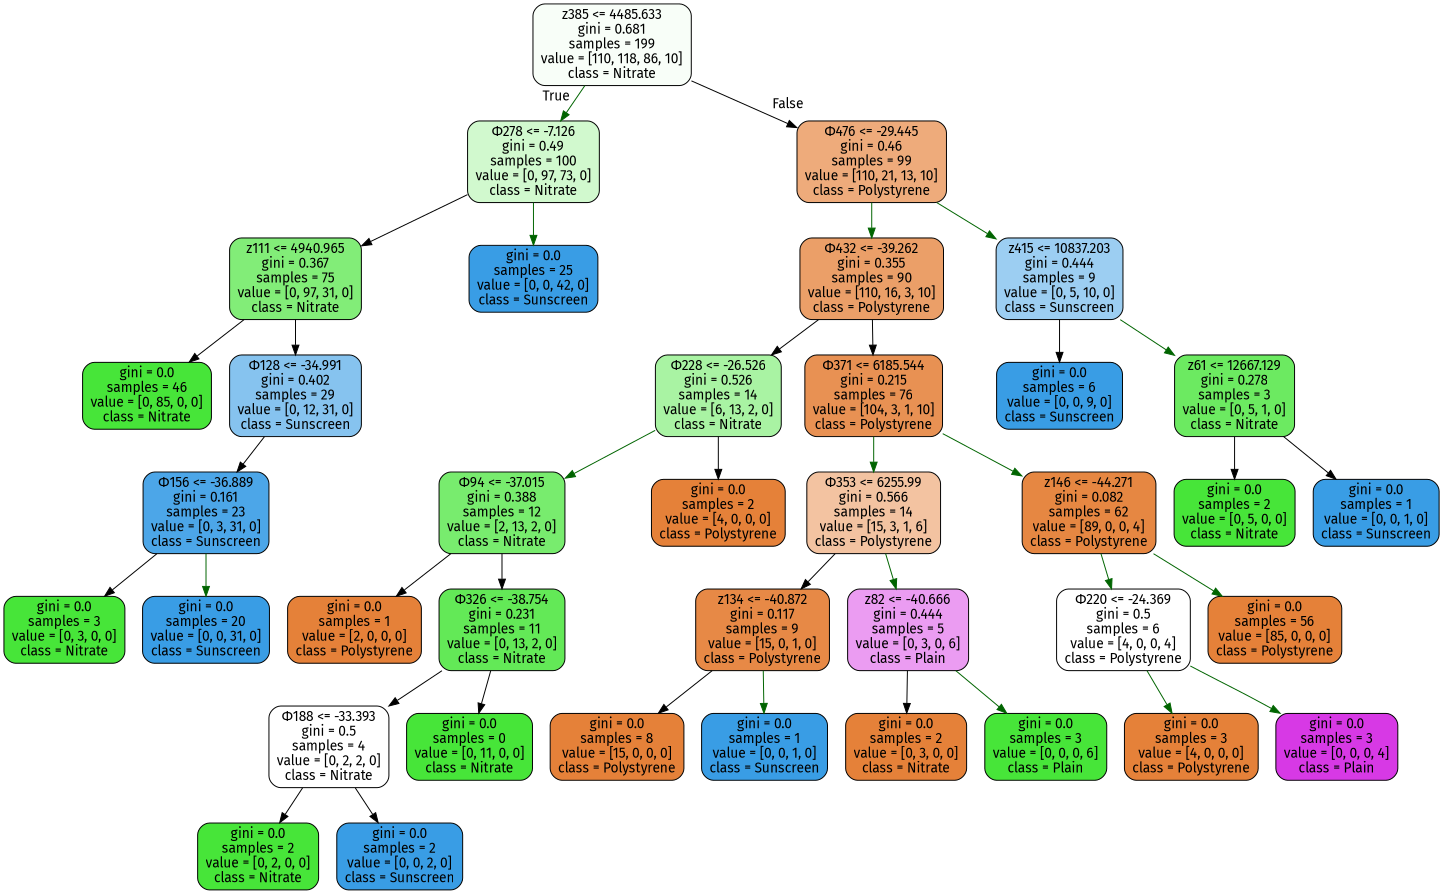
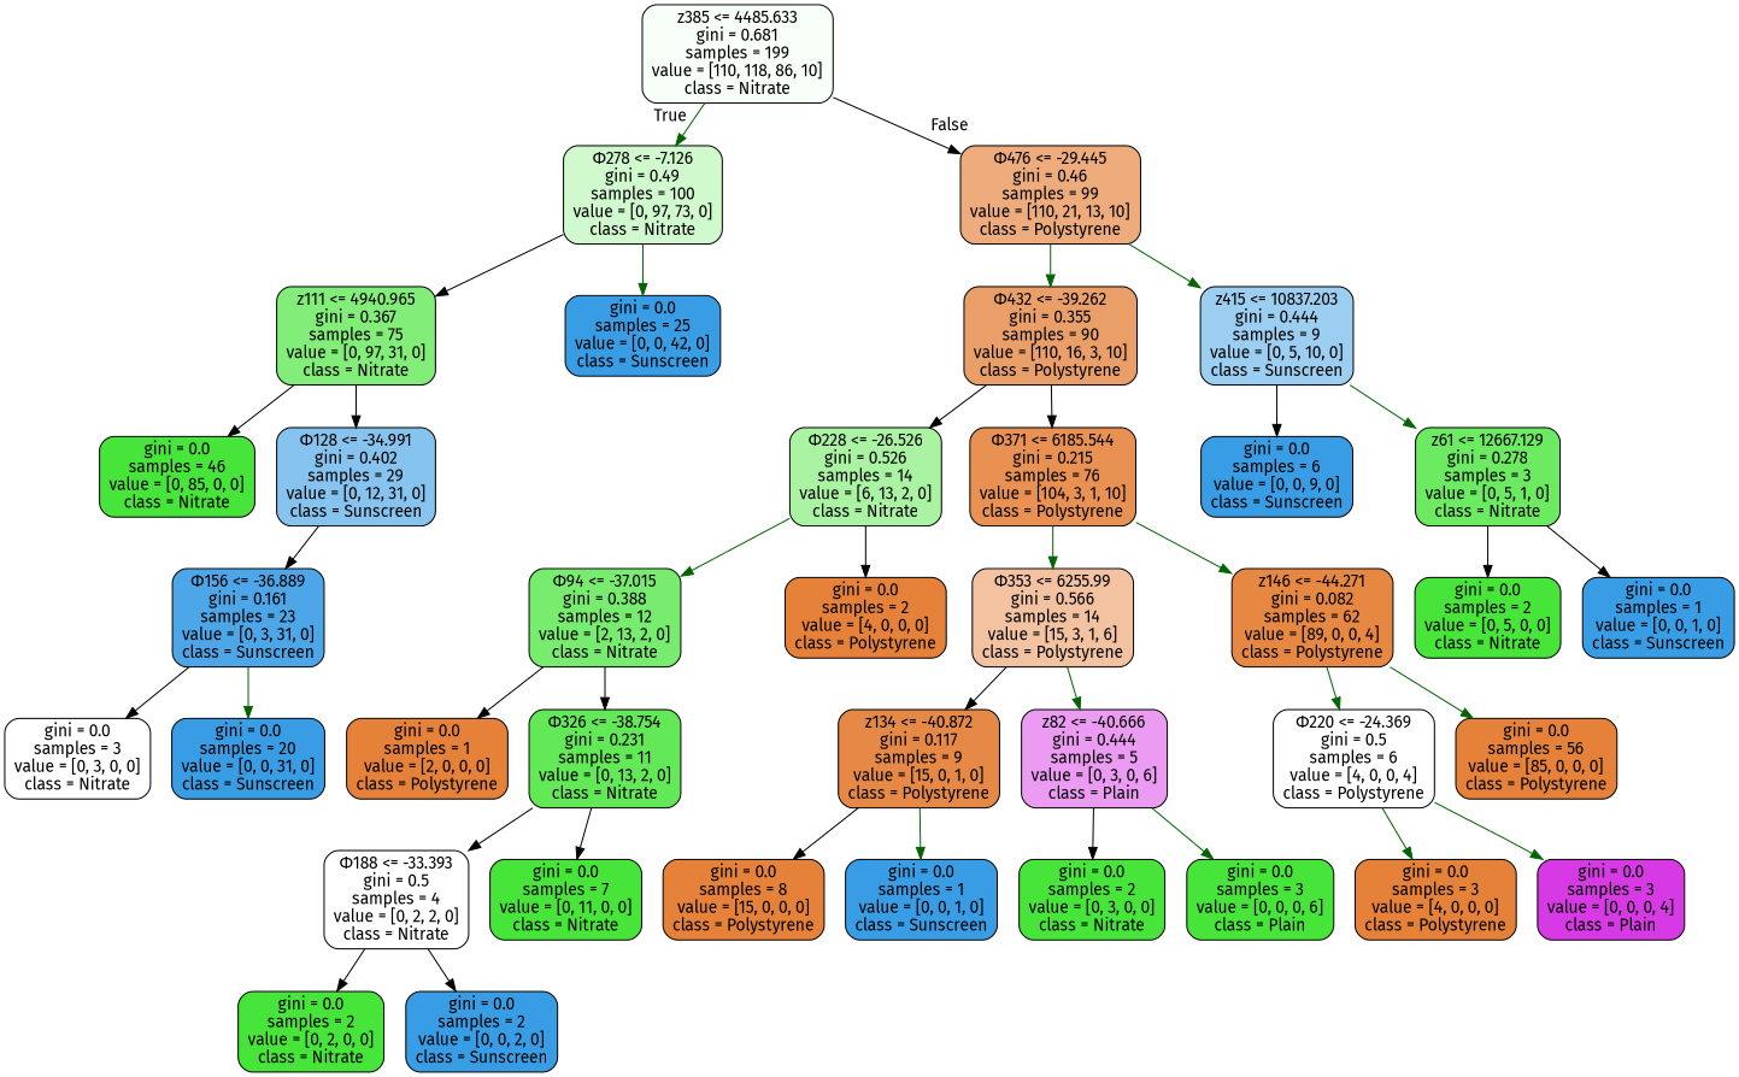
  digraph {
    fontname="Fira Sans"
    node [color=black fillcolor="#47e539" fontname="Fira Sans" shape=box style="filled, rounded"]
    edge [color=black fontname="Fira Sans"]
    n1 [fillcolor="#f8fef8" label="z385 <= 4485.633\ngini = 0.681\nsamples = 199\nvalue = [110, 118, 86, 10]\nclass = Nitrate"]
    n2 [fillcolor="#d1f9ce" label="Φ278 <= -7.126\ngini = 0.49\nsamples = 100\nvalue = [0, 97, 73, 0]\nclass = Nitrate"]
    n3 [fillcolor="#eeab7b" label="Φ476 <= -29.445\ngini = 0.46\nsamples = 99\nvalue = [110, 21, 13, 10]\nclass = Polystyrene"]
    n4 [fillcolor="#82ed78" label="z111 <= 4940.965\ngini = 0.367\nsamples = 75\nvalue = [0, 97, 31, 0]\nclass = Nitrate"]
    n5 [fillcolor="#399de5" label="gini = 0.0\nsamples = 25\nvalue = [0, 0, 42, 0]\nclass = Sunscreen"]
    n6 [fillcolor="#eb9f68" label="Φ432 <= -39.262\ngini = 0.355\nsamples = 90\nvalue = [110, 16, 3, 10]\nclass = Polystyrene"]
    n7 [fillcolor="#9ccef2" label="z415 <= 10837.203\ngini = 0.444\nsamples = 9\nvalue = [0, 5, 10, 0]\nclass = Sunscreen"]
    n8 [label="gini = 0.0\nsamples = 46\nvalue = [0, 85, 0, 0]\nclass = Nitrate"]
    n9 [fillcolor="#86c3ef" label="Φ128 <= -34.991\ngini = 0.402\nsamples = 29\nvalue = [0, 12, 31, 0]\nclass = Sunscreen"]
    n10 [fillcolor="#4ca6e8" label="Φ156 <= -36.889\ngini = 0.161\nsamples = 23\nvalue = [0, 3, 31, 0]\nclass = Sunscreen"]
-   n11 [label="gini = 0.0\nsamples = 3\nvalue = [0, 3, 0, 0]\nclass = Nitrate"]
+   n11 [fillcolor="#ffffff" label="gini = 0.0\nsamples = 3\nvalue = [0, 3, 0, 0]\nclass = Nitrate"]
    n12 [fillcolor="#399de5" label="gini = 0.0\nsamples = 20\nvalue = [0, 0, 31, 0]\nclass = Sunscreen"]
    n13 [fillcolor="#a9f3a3" label="Φ228 <= -26.526\ngini = 0.526\nsamples = 14\nvalue = [6, 13, 2, 0]\nclass = Nitrate"]
    n14 [fillcolor="#e89153" label="Φ371 <= 6185.544\ngini = 0.215\nsamples = 76\nvalue = [104, 3, 1, 10]\nclass = Polystyrene"]
    n15 [fillcolor="#399de5" label="gini = 0.0\nsamples = 6\nvalue = [0, 0, 9, 0]\nclass = Sunscreen"]
    n16 [fillcolor="#6cea61" label="z61 <= 12667.129\ngini = 0.278\nsamples = 3\nvalue = [0, 5, 1, 0]\nclass = Nitrate"]
    n17 [fillcolor="#78ec6e" label="Φ94 <= -37.015\ngini = 0.388\nsamples = 12\nvalue = [2, 13, 2, 0]\nclass = Nitrate"]
    n18 [fillcolor="#e58139" label="gini = 0.0\nsamples = 2\nvalue = [4, 0, 0, 0]\nclass = Polystyrene"]
    n19 [fillcolor="#f3c3a1" label="Φ353 <= 6255.99\ngini = 0.566\nsamples = 14\nvalue = [15, 3, 1, 6]\nclass = Polystyrene"]
    n20 [fillcolor="#e68742" label="z146 <= -44.271\ngini = 0.082\nsamples = 62\nvalue = [89, 0, 0, 4]\nclass = Polystyrene"]
    n21 [fillcolor="#e58139" label="gini = 0.0\nsamples = 1\nvalue = [2, 0, 0, 0]\nclass = Polystyrene"]
    n22 [fillcolor="#63e957" label="Φ326 <= -38.754\ngini = 0.231\nsamples = 11\nvalue = [0, 13, 2, 0]\nclass = Nitrate"]
    n23 [fillcolor="#ffffff" label="Φ188 <= -33.393\ngini = 0.5\nsamples = 4\nvalue = [0, 2, 2, 0]\nclass = Nitrate"]
-   n24 [label="gini = 0.0\nsamples = 0\nvalue = [0, 11, 0, 0]\nclass = Nitrate"]
+   n24 [label="gini = 0.0\nsamples = 7\nvalue = [0, 11, 0, 0]\nclass = Nitrate"]
    n25 [label="gini = 0.0\nsamples = 2\nvalue = [0, 2, 0, 0]\nclass = Nitrate"]
    n26 [fillcolor="#399de5" label="gini = 0.0\nsamples = 2\nvalue = [0, 0, 2, 0]\nclass = Sunscreen"]
    n27 [fillcolor="#e78946" label="z134 <= -40.872\ngini = 0.117\nsamples = 9\nvalue = [15, 0, 1, 0]\nclass = Polystyrene"]
    n28 [fillcolor="#eb9cf2" label="z82 <= -40.666\ngini = 0.444\nsamples = 5\nvalue = [0, 3, 0, 6]\nclass = Plain"]
    n29 [fillcolor="#ffffff" label="Φ220 <= -24.369\ngini = 0.5\nsamples = 6\nvalue = [4, 0, 0, 4]\nclass = Polystyrene"]
    n30 [fillcolor="#e58139" label="gini = 0.0\nsamples = 56\nvalue = [85, 0, 0, 0]\nclass = Polystyrene"]
    n31 [fillcolor="#e58139" label="gini = 0.0\nsamples = 8\nvalue = [15, 0, 0, 0]\nclass = Polystyrene"]
    n32 [fillcolor="#399de5" label="gini = 0.0\nsamples = 1\nvalue = [0, 0, 1, 0]\nclass = Sunscreen"]
-   n33 [fillcolor="#e58139" label="gini = 0.0\nsamples = 2\nvalue = [0, 3, 0, 0]\nclass = Nitrate"]
+   n33 [label="gini = 0.0\nsamples = 2\nvalue = [0, 3, 0, 0]\nclass = Nitrate"]
    n34 [label="gini = 0.0\nsamples = 3\nvalue = [0, 0, 0, 6]\nclass = Plain"]
    n35 [fillcolor="#e58139" label="gini = 0.0\nsamples = 3\nvalue = [4, 0, 0, 0]\nclass = Polystyrene"]
    n36 [fillcolor="#d739e5" label="gini = 0.0\nsamples = 3\nvalue = [0, 0, 0, 4]\nclass = Plain"]
    n37 [label="gini = 0.0\nsamples = 2\nvalue = [0, 5, 0, 0]\nclass = Nitrate"]
    n38 [fillcolor="#399de5" label="gini = 0.0\nsamples = 1\nvalue = [0, 0, 1, 0]\nclass = Sunscreen"]
    n1 -> n2 [color=darkgreen headlabel=True labelangle=45 labeldistance=2.5]
    n1 -> n3 [headlabel=False labelangle=-45 labeldistance=2.5]
    n2 -> n4
    n2 -> n5 [color=darkgreen]
    n3 -> n6 [color=darkgreen]
    n3 -> n7 [color=darkgreen]
    n4 -> n8
    n4 -> n9
    n6 -> n13
    n6 -> n14
    n7 -> n15
    n7 -> n16 [color=darkgreen]
    n9 -> n10
    n10 -> n11
    n10 -> n12 [color=darkgreen]
    n13 -> n17 [color=darkgreen]
    n13 -> n18
    n14 -> n19 [color=darkgreen]
    n14 -> n20 [color=darkgreen]
    n16 -> n37
    n16 -> n38
    n17 -> n21
    n17 -> n22
    n19 -> n27
    n19 -> n28 [color=darkgreen]
    n20 -> n29 [color=darkgreen]
    n20 -> n30 [color=darkgreen]
    n22 -> n23
    n22 -> n24
    n23 -> n25
    n23 -> n26
    n27 -> n31
    n27 -> n32 [color=darkgreen]
    n28 -> n33
    n28 -> n34 [color=darkgreen]
    n29 -> n35 [color=darkgreen]
    n29 -> n36 [color=darkgreen]
  }
